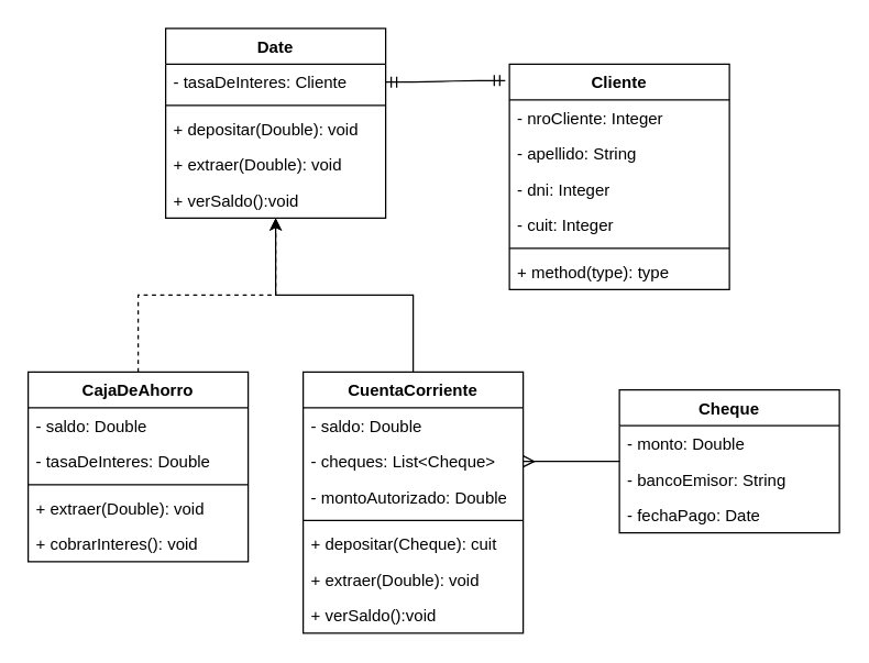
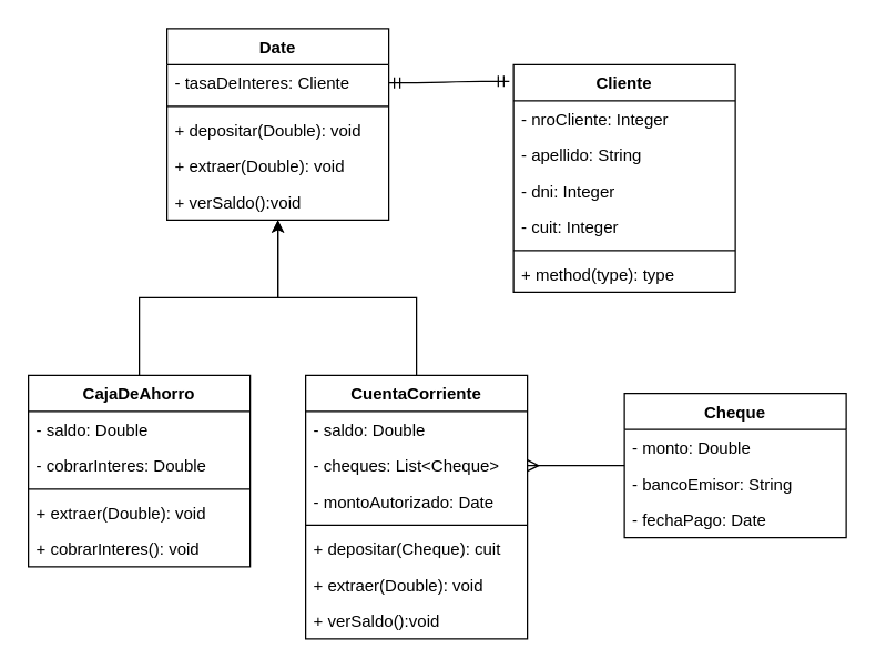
  <mxCell id="0" />
  <mxCell id="1" parent="0" />
  <mxCell id="2" value="Cliente" style="swimlane;fontStyle=1;align=center;verticalAlign=top;childLayout=stackLayout;horizontal=1;startSize=26;horizontalStack=0;resizeParent=1;resizeParentMax=0;resizeLast=0;collapsible=1;marginBottom=0;" vertex="1" parent="1"><mxGeometry x="370" y="46" width="160" height="164" as="geometry" /></mxCell>
  <mxCell id="3" value="- nroCliente: Integer" style="text;strokeColor=none;fillColor=none;align=left;verticalAlign=top;spacingLeft=4;spacingRight=4;overflow=hidden;rotatable=0;points=[[0,0.5],[1,0.5]];portConstraint=eastwest;" vertex="1" parent="2"><mxGeometry y="26" width="160" height="26" as="geometry" /></mxCell>
  <mxCell id="4" value="- apellido: String" style="text;strokeColor=none;fillColor=none;align=left;verticalAlign=top;spacingLeft=4;spacingRight=4;overflow=hidden;rotatable=0;points=[[0,0.5],[1,0.5]];portConstraint=eastwest;" vertex="1" parent="2"><mxGeometry y="52" width="160" height="26" as="geometry" /></mxCell>
  <mxCell id="5" value="- dni: Integer" style="text;strokeColor=none;fillColor=none;align=left;verticalAlign=top;spacingLeft=4;spacingRight=4;overflow=hidden;rotatable=0;points=[[0,0.5],[1,0.5]];portConstraint=eastwest;" vertex="1" parent="2"><mxGeometry y="78" width="160" height="26" as="geometry" /></mxCell>
  <mxCell id="6" value="- cuit: Integer" style="text;strokeColor=none;fillColor=none;align=left;verticalAlign=top;spacingLeft=4;spacingRight=4;overflow=hidden;rotatable=0;points=[[0,0.5],[1,0.5]];portConstraint=eastwest;" vertex="1" parent="2"><mxGeometry y="104" width="160" height="26" as="geometry" /></mxCell>
  <mxCell id="7" value="" style="line;strokeWidth=1;fillColor=none;align=left;verticalAlign=middle;spacingTop=-1;spacingLeft=3;spacingRight=3;rotatable=0;labelPosition=right;points=[];portConstraint=eastwest;" vertex="1" parent="2"><mxGeometry y="130" width="160" height="8" as="geometry" /></mxCell>
  <mxCell id="8" value="+ method(type): type" style="text;strokeColor=none;fillColor=none;align=left;verticalAlign=top;spacingLeft=4;spacingRight=4;overflow=hidden;rotatable=0;points=[[0,0.5],[1,0.5]];portConstraint=eastwest;" vertex="1" parent="2"><mxGeometry y="138" width="160" height="26" as="geometry" /></mxCell>
  <mxCell id="9" value="Date" style="swimlane;fontStyle=1;align=center;verticalAlign=top;childLayout=stackLayout;horizontal=1;startSize=26;horizontalStack=0;resizeParent=1;resizeParentMax=0;resizeLast=0;collapsible=1;marginBottom=0;" vertex="1" parent="1"><mxGeometry x="120" y="20" width="160" height="138" as="geometry" /></mxCell>
  <mxCell id="10" value="- tasaDeInteres: Cliente" style="text;strokeColor=none;fillColor=none;align=left;verticalAlign=top;spacingLeft=4;spacingRight=4;overflow=hidden;rotatable=0;points=[[0,0.5],[1,0.5]];portConstraint=eastwest;" vertex="1" parent="9"><mxGeometry y="26" width="160" height="26" as="geometry" /></mxCell>
  <mxCell id="11" value="" style="line;strokeWidth=1;fillColor=none;align=left;verticalAlign=middle;spacingTop=-1;spacingLeft=3;spacingRight=3;rotatable=0;labelPosition=right;points=[];portConstraint=eastwest;" vertex="1" parent="9"><mxGeometry y="52" width="160" height="8" as="geometry" /></mxCell>
  <mxCell id="12" value="+ depositar(Double): void" style="text;strokeColor=none;fillColor=none;align=left;verticalAlign=top;spacingLeft=4;spacingRight=4;overflow=hidden;rotatable=0;points=[[0,0.5],[1,0.5]];portConstraint=eastwest;" vertex="1" parent="9"><mxGeometry y="60" width="160" height="26" as="geometry" /></mxCell>
  <mxCell id="13" value="+ extraer(Double): void " style="text;strokeColor=none;fillColor=none;align=left;verticalAlign=top;spacingLeft=4;spacingRight=4;overflow=hidden;rotatable=0;points=[[0,0.5],[1,0.5]];portConstraint=eastwest;" vertex="1" parent="9"><mxGeometry y="86" width="160" height="26" as="geometry" /></mxCell>
  <mxCell id="14" value="+ verSaldo():void" style="text;strokeColor=none;fillColor=none;align=left;verticalAlign=top;spacingLeft=4;spacingRight=4;overflow=hidden;rotatable=0;points=[[0,0.5],[1,0.5]];portConstraint=eastwest;" vertex="1" parent="9"><mxGeometry y="112" width="160" height="26" as="geometry" /></mxCell>
- <mxCell id="15" style="edgeStyle=orthogonalEdgeStyle;rounded=0;orthogonalLoop=1;jettySize=auto;html=1;dashed=1;" edge="1" parent="1" source="16" target="9"><mxGeometry relative="1" as="geometry" /></mxCell>
+ <mxCell id="15" style="edgeStyle=orthogonalEdgeStyle;rounded=0;orthogonalLoop=1;jettySize=auto;html=1;" edge="1" parent="1" source="16" target="9"><mxGeometry relative="1" as="geometry" /></mxCell>
  <mxCell id="16" value="CajaDeAhorro" style="swimlane;fontStyle=1;align=center;verticalAlign=top;childLayout=stackLayout;horizontal=1;startSize=26;horizontalStack=0;resizeParent=1;resizeParentMax=0;resizeLast=0;collapsible=1;marginBottom=0;" vertex="1" parent="1"><mxGeometry x="20" y="270" width="160" height="138" as="geometry" /></mxCell>
  <mxCell id="17" value="- saldo: Double" style="text;strokeColor=none;fillColor=none;align=left;verticalAlign=top;spacingLeft=4;spacingRight=4;overflow=hidden;rotatable=0;points=[[0,0.5],[1,0.5]];portConstraint=eastwest;" vertex="1" parent="16"><mxGeometry y="26" width="160" height="26" as="geometry" /></mxCell>
- <mxCell id="18" value="- tasaDeInteres: Double" style="text;strokeColor=none;fillColor=none;align=left;verticalAlign=top;spacingLeft=4;spacingRight=4;overflow=hidden;rotatable=0;points=[[0,0.5],[1,0.5]];portConstraint=eastwest;" vertex="1" parent="16"><mxGeometry y="52" width="160" height="26" as="geometry" /></mxCell>
+ <mxCell id="18" value="- cobrarInteres: Double" style="text;strokeColor=none;fillColor=none;align=left;verticalAlign=top;spacingLeft=4;spacingRight=4;overflow=hidden;rotatable=0;points=[[0,0.5],[1,0.5]];portConstraint=eastwest;" vertex="1" parent="16"><mxGeometry y="52" width="160" height="26" as="geometry" /></mxCell>
  <mxCell id="19" value="" style="line;strokeWidth=1;fillColor=none;align=left;verticalAlign=middle;spacingTop=-1;spacingLeft=3;spacingRight=3;rotatable=0;labelPosition=right;points=[];portConstraint=eastwest;" vertex="1" parent="16"><mxGeometry y="78" width="160" height="8" as="geometry" /></mxCell>
  <mxCell id="20" value="+ extraer(Double): void" style="text;strokeColor=none;fillColor=none;align=left;verticalAlign=top;spacingLeft=4;spacingRight=4;overflow=hidden;rotatable=0;points=[[0,0.5],[1,0.5]];portConstraint=eastwest;" vertex="1" parent="16"><mxGeometry y="86" width="160" height="26" as="geometry" /></mxCell>
  <mxCell id="21" value="+ cobrarInteres(): void" style="text;strokeColor=none;fillColor=none;align=left;verticalAlign=top;spacingLeft=4;spacingRight=4;overflow=hidden;rotatable=0;points=[[0,0.5],[1,0.5]];portConstraint=eastwest;" vertex="1" parent="16"><mxGeometry y="112" width="160" height="26" as="geometry" /></mxCell>
  <mxCell id="22" style="edgeStyle=orthogonalEdgeStyle;rounded=0;orthogonalLoop=1;jettySize=auto;html=1;" edge="1" parent="1" source="23" target="9"><mxGeometry relative="1" as="geometry" /></mxCell>
  <mxCell id="23" value="CuentaCorriente" style="swimlane;fontStyle=1;align=center;verticalAlign=top;childLayout=stackLayout;horizontal=1;startSize=26;horizontalStack=0;resizeParent=1;resizeParentMax=0;resizeLast=0;collapsible=1;marginBottom=0;" vertex="1" parent="1"><mxGeometry x="220" y="270" width="160" height="190" as="geometry" /></mxCell>
  <mxCell id="24" value="- saldo: Double" style="text;strokeColor=none;fillColor=none;align=left;verticalAlign=top;spacingLeft=4;spacingRight=4;overflow=hidden;rotatable=0;points=[[0,0.5],[1,0.5]];portConstraint=eastwest;" vertex="1" parent="23"><mxGeometry y="26" width="160" height="26" as="geometry" /></mxCell>
  <mxCell id="25" value="- cheques: List&lt;Cheque&gt;" style="text;strokeColor=none;fillColor=none;align=left;verticalAlign=top;spacingLeft=4;spacingRight=4;overflow=hidden;rotatable=0;points=[[0,0.5],[1,0.5]];portConstraint=eastwest;" vertex="1" parent="23"><mxGeometry y="52" width="160" height="26" as="geometry" /></mxCell>
- <mxCell id="26" value="- montoAutorizado: Double" style="text;strokeColor=none;fillColor=none;align=left;verticalAlign=top;spacingLeft=4;spacingRight=4;overflow=hidden;rotatable=0;points=[[0,0.5],[1,0.5]];portConstraint=eastwest;" vertex="1" parent="23"><mxGeometry y="78" width="160" height="26" as="geometry" /></mxCell>
+ <mxCell id="26" value="- montoAutorizado: Date" style="text;strokeColor=none;fillColor=none;align=left;verticalAlign=top;spacingLeft=4;spacingRight=4;overflow=hidden;rotatable=0;points=[[0,0.5],[1,0.5]];portConstraint=eastwest;" vertex="1" parent="23"><mxGeometry y="78" width="160" height="26" as="geometry" /></mxCell>
  <mxCell id="27" value="" style="line;strokeWidth=1;fillColor=none;align=left;verticalAlign=middle;spacingTop=-1;spacingLeft=3;spacingRight=3;rotatable=0;labelPosition=right;points=[];portConstraint=eastwest;" vertex="1" parent="23"><mxGeometry y="104" width="160" height="8" as="geometry" /></mxCell>
  <mxCell id="28" value="+ depositar(Cheque): cuit" style="text;strokeColor=none;fillColor=none;align=left;verticalAlign=top;spacingLeft=4;spacingRight=4;overflow=hidden;rotatable=0;points=[[0,0.5],[1,0.5]];portConstraint=eastwest;" vertex="1" parent="23"><mxGeometry y="112" width="160" height="26" as="geometry" /></mxCell>
  <mxCell id="29" value="+ extraer(Double): void " style="text;strokeColor=none;fillColor=none;align=left;verticalAlign=top;spacingLeft=4;spacingRight=4;overflow=hidden;rotatable=0;points=[[0,0.5],[1,0.5]];portConstraint=eastwest;" vertex="1" parent="23"><mxGeometry y="138" width="160" height="26" as="geometry" /></mxCell>
  <mxCell id="30" value="+ verSaldo():void" style="text;strokeColor=none;fillColor=none;align=left;verticalAlign=top;spacingLeft=4;spacingRight=4;overflow=hidden;rotatable=0;points=[[0,0.5],[1,0.5]];portConstraint=eastwest;" vertex="1" parent="23"><mxGeometry y="164" width="160" height="26" as="geometry" /></mxCell>
  <mxCell id="31" value="Cheque" style="swimlane;fontStyle=1;align=center;verticalAlign=top;childLayout=stackLayout;horizontal=1;startSize=26;horizontalStack=0;resizeParent=1;resizeParentMax=0;resizeLast=0;collapsible=1;marginBottom=0;" vertex="1" parent="1"><mxGeometry x="450" y="283" width="160" height="104" as="geometry" /></mxCell>
  <mxCell id="32" value="- monto: Double" style="text;strokeColor=none;fillColor=none;align=left;verticalAlign=top;spacingLeft=4;spacingRight=4;overflow=hidden;rotatable=0;points=[[0,0.5],[1,0.5]];portConstraint=eastwest;" vertex="1" parent="31"><mxGeometry y="26" width="160" height="26" as="geometry" /></mxCell>
  <mxCell id="33" value="- bancoEmisor: String" style="text;strokeColor=none;fillColor=none;align=left;verticalAlign=top;spacingLeft=4;spacingRight=4;overflow=hidden;rotatable=0;points=[[0,0.5],[1,0.5]];portConstraint=eastwest;" vertex="1" parent="31"><mxGeometry y="52" width="160" height="26" as="geometry" /></mxCell>
  <mxCell id="34" value="- fechaPago: Date" style="text;strokeColor=none;fillColor=none;align=left;verticalAlign=top;spacingLeft=4;spacingRight=4;overflow=hidden;rotatable=0;points=[[0,0.5],[1,0.5]];portConstraint=eastwest;" vertex="1" parent="31"><mxGeometry y="78" width="160" height="26" as="geometry" /></mxCell>
  <mxCell id="35" value="" style="edgeStyle=entityRelationEdgeStyle;fontSize=12;html=1;endArrow=ERmany;entryX=1;entryY=0.5;entryDx=0;entryDy=0;" edge="1" parent="1" source="31" target="25"><mxGeometry width="100" height="100" relative="1" as="geometry"><mxPoint x="480" y="540" as="sourcePoint" /><mxPoint x="380" y="480" as="targetPoint" /></mxGeometry></mxCell>
  <mxCell id="36" value="" style="edgeStyle=entityRelationEdgeStyle;fontSize=12;html=1;endArrow=ERmandOne;startArrow=ERmandOne;entryX=-0.019;entryY=0.073;entryDx=0;entryDy=0;entryPerimeter=0;exitX=1;exitY=0.5;exitDx=0;exitDy=0;" edge="1" parent="1" source="10" target="2"><mxGeometry width="100" height="100" relative="1" as="geometry"><mxPoint x="190" y="260" as="sourcePoint" /><mxPoint x="290" y="160" as="targetPoint" /></mxGeometry></mxCell>
